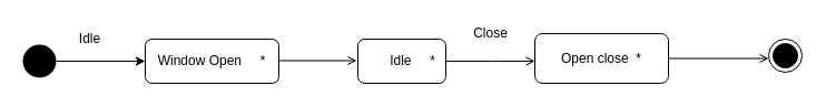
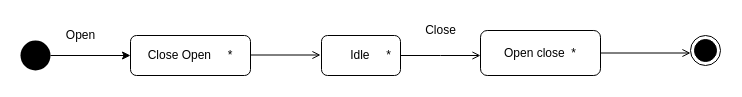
  <mxCell id="0" />
  <mxCell id="1" parent="0" />
  <mxCell id="2" value="" style="ellipse;fillColor=#000000;strokeColor=none;" parent="1" vertex="1"><mxGeometry x="20" y="40" width="30" height="30" as="geometry" /></mxCell>
  <mxCell id="3" value="" style="endArrow=classic;html=1;rounded=0;" parent="1" edge="1"><mxGeometry width="50" height="50" relative="1" as="geometry"><mxPoint x="50" y="55" as="sourcePoint" /><mxPoint x="130" y="55" as="targetPoint" /><Array as="points" /></mxGeometry></mxCell>
- <mxCell id="4" value="Window Open&amp;nbsp; &amp;nbsp; &amp;nbsp;*" style="rounded=1;whiteSpace=wrap;html=1;" parent="1" vertex="1"><mxGeometry x="130" y="35" width="120" height="40" as="geometry" /></mxCell>
+ <mxCell id="4" value="Close Open&amp;nbsp; &amp;nbsp; &amp;nbsp;*" style="rounded=1;whiteSpace=wrap;html=1;" parent="1" vertex="1"><mxGeometry x="130" y="35" width="120" height="40" as="geometry" /></mxCell>
  <mxCell id="5" style="edgeStyle=orthogonalEdgeStyle;rounded=0;orthogonalLoop=1;jettySize=auto;html=1;exitX=1;exitY=0.5;exitDx=0;exitDy=0;entryX=0;entryY=0.5;entryDx=0;entryDy=0;endArrow=open;endFill=0;" parent="1" edge="1"><mxGeometry relative="1" as="geometry"><mxPoint x="250" y="54.5" as="sourcePoint" /><mxPoint x="320" y="54.5" as="targetPoint" /></mxGeometry></mxCell>
  <mxCell id="6" value="&amp;nbsp; &amp;nbsp; &amp;nbsp; Idle&amp;nbsp; &amp;nbsp; &amp;nbsp;*" style="rounded=1;whiteSpace=wrap;html=1;" parent="1" vertex="1"><mxGeometry x="321" y="35" width="79" height="40" as="geometry" /></mxCell>
  <mxCell id="7" style="edgeStyle=orthogonalEdgeStyle;rounded=0;orthogonalLoop=1;jettySize=auto;html=1;exitX=1;exitY=0.5;exitDx=0;exitDy=0;endArrow=open;endFill=0;" parent="1" source="6" edge="1"><mxGeometry relative="1" as="geometry"><mxPoint x="420" y="54.5" as="sourcePoint" /><mxPoint x="480" y="55" as="targetPoint" /></mxGeometry></mxCell>
  <mxCell id="8" value="Open close&amp;nbsp; *" style="rounded=1;whiteSpace=wrap;html=1;" parent="1" vertex="1"><mxGeometry x="480" y="30" width="120" height="45" as="geometry" /></mxCell>
  <mxCell id="9" style="edgeStyle=orthogonalEdgeStyle;rounded=0;orthogonalLoop=1;jettySize=auto;html=1;exitX=1;exitY=0.75;exitDx=0;exitDy=0;entryX=0;entryY=0.5;entryDx=0;entryDy=0;endArrow=open;endFill=0;" parent="1" edge="1"><mxGeometry relative="1" as="geometry"><Array as="points"><mxPoint x="600" y="52.5" /></Array><mxPoint x="600" y="65" as="sourcePoint" /><mxPoint x="690" y="52.5" as="targetPoint" /></mxGeometry></mxCell>
  <mxCell id="10" value="" style="ellipse;html=1;shape=endState;fillColor=#000000;strokeColor=#000000;" parent="1" vertex="1"><mxGeometry x="690" y="35" width="30" height="30" as="geometry" /></mxCell>
- <mxCell id="11" value="Idle" style="text;html=1;align=center;verticalAlign=middle;resizable=0;points=[];autosize=1;strokeColor=none;fillColor=none;" parent="1" vertex="1"><mxGeometry x="60" y="25" width="40" height="20" as="geometry" /></mxCell>
+ <mxCell id="11" value="Open" style="text;html=1;align=center;verticalAlign=middle;resizable=0;points=[];autosize=1;strokeColor=none;fillColor=none;" parent="1" vertex="1"><mxGeometry x="60" y="25" width="40" height="20" as="geometry" /></mxCell>
  <mxCell id="12" value="Close" style="text;html=1;align=center;verticalAlign=middle;resizable=0;points=[];autosize=1;strokeColor=none;fillColor=none;" parent="1" vertex="1"><mxGeometry x="415" y="20" width="50" height="20" as="geometry" /></mxCell>
